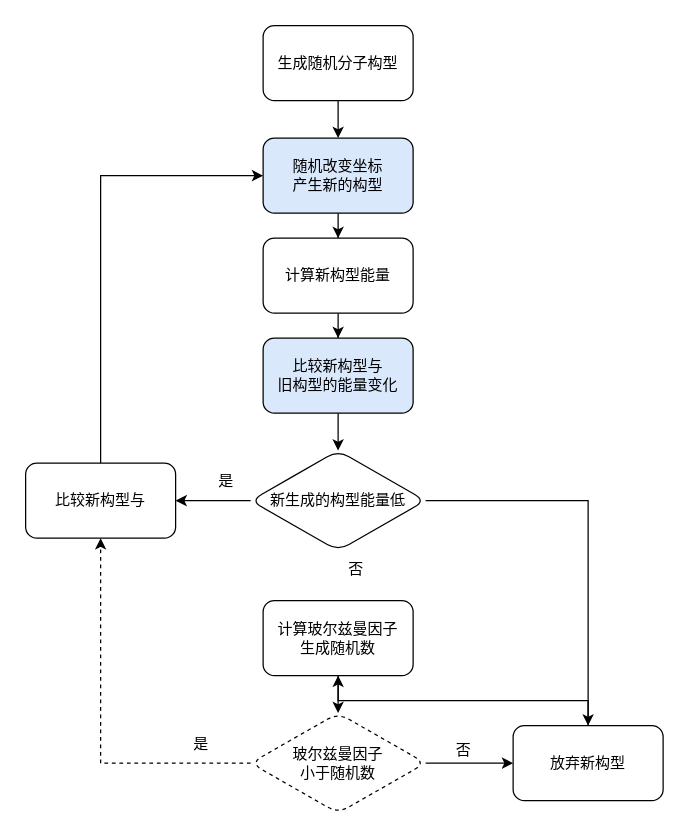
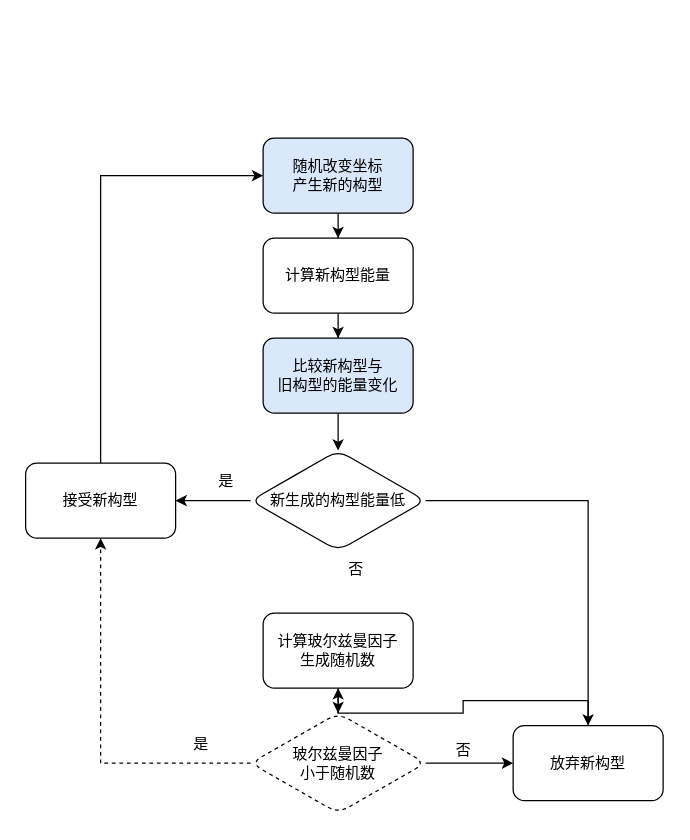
  <mxCell id="0" />
  <mxCell id="1" parent="0" />
- <mxCell id="2" value="" style="edgeStyle=orthogonalEdgeStyle;rounded=0;orthogonalLoop=1;jettySize=auto;html=1;" edge="1" parent="1" source="3" target="5"><mxGeometry relative="1" as="geometry" /></mxCell>
- <mxCell id="3" value="生成随机分子构型" style="rounded=1;whiteSpace=wrap;html=1;" vertex="1" parent="1"><mxGeometry x="210" y="20" width="120" height="60" as="geometry" /></mxCell>
  <mxCell id="4" value="" style="edgeStyle=orthogonalEdgeStyle;rounded=0;orthogonalLoop=1;jettySize=auto;html=1;" edge="1" parent="1" source="5" target="7"><mxGeometry relative="1" as="geometry" /></mxCell>
  <mxCell id="5" value="&lt;div&gt;随机改变坐标&lt;/div&gt;&lt;div&gt;产生新的构型&lt;br&gt;&lt;/div&gt;" style="whiteSpace=wrap;html=1;rounded=1;fillColor=#dae8fc;" vertex="1" parent="1"><mxGeometry x="210" y="110" width="120" height="60" as="geometry" /></mxCell>
  <mxCell id="6" value="" style="edgeStyle=orthogonalEdgeStyle;rounded=0;orthogonalLoop=1;jettySize=auto;html=1;" edge="1" parent="1" source="7" target="9"><mxGeometry relative="1" as="geometry" /></mxCell>
  <mxCell id="7" value="计算新构型能量" style="whiteSpace=wrap;html=1;rounded=1;" vertex="1" parent="1"><mxGeometry x="210" y="190" width="120" height="60" as="geometry" /></mxCell>
  <mxCell id="8" value="" style="edgeStyle=orthogonalEdgeStyle;rounded=0;orthogonalLoop=1;jettySize=auto;html=1;" edge="1" parent="1" source="9" target="12"><mxGeometry relative="1" as="geometry" /></mxCell>
  <mxCell id="9" value="&lt;div&gt;比较新构型与&lt;/div&gt;&lt;div&gt;旧构型的能量变化&lt;/div&gt;" style="whiteSpace=wrap;html=1;rounded=1;fillColor=#dae8fc;" vertex="1" parent="1"><mxGeometry x="210" y="270" width="120" height="60" as="geometry" /></mxCell>
  <mxCell id="10" value="" style="edgeStyle=orthogonalEdgeStyle;rounded=0;orthogonalLoop=1;jettySize=auto;html=1;" edge="1" parent="1" source="12" target="14"><mxGeometry relative="1" as="geometry" /></mxCell>
  <mxCell id="11" value="" style="edgeStyle=orthogonalEdgeStyle;rounded=0;orthogonalLoop=1;jettySize=auto;html=1;" edge="1" parent="1" source="12" target="24"><mxGeometry relative="1" as="geometry" /></mxCell>
  <mxCell id="12" value="新生成的构型能量低" style="rhombus;whiteSpace=wrap;html=1;rounded=1;" vertex="1" parent="1"><mxGeometry x="200" y="360" width="140" height="80" as="geometry" /></mxCell>
  <mxCell id="13" style="edgeStyle=orthogonalEdgeStyle;rounded=0;orthogonalLoop=1;jettySize=auto;html=1;exitX=0.5;exitY=0;exitDx=0;exitDy=0;entryX=0;entryY=0.5;entryDx=0;entryDy=0;" edge="1" parent="1" source="14" target="5"><mxGeometry relative="1" as="geometry"><mxPoint x="270" y="80" as="targetPoint" /><Array as="points"><mxPoint x="80" y="140" /></Array></mxGeometry></mxCell>
- <mxCell id="14" value="比较新构型与" style="whiteSpace=wrap;html=1;rounded=1;" vertex="1" parent="1"><mxGeometry x="20" y="370" width="120" height="60" as="geometry" /></mxCell>
+ <mxCell id="14" value="接受新构型" style="whiteSpace=wrap;html=1;rounded=1;" vertex="1" parent="1"><mxGeometry x="20" y="370" width="120" height="60" as="geometry" /></mxCell>
  <mxCell id="15" value="是" style="text;html=1;align=center;verticalAlign=middle;resizable=0;points=[];autosize=1;strokeColor=none;fillColor=none;" vertex="1" parent="1"><mxGeometry x="160" y="370" width="40" height="30" as="geometry" /></mxCell>
  <mxCell id="16" value="" style="edgeStyle=orthogonalEdgeStyle;rounded=0;orthogonalLoop=1;jettySize=auto;html=1;" edge="1" parent="1" source="17" target="21"><mxGeometry relative="1" as="geometry" /></mxCell>
- <mxCell id="17" value="&lt;div&gt;计算玻尔兹曼因子&lt;/div&gt;&lt;div&gt;生成随机数&lt;br&gt;&lt;/div&gt;" style="whiteSpace=wrap;html=1;rounded=1;" vertex="1" parent="1"><mxGeometry x="210" y="480" width="120" height="60" as="geometry" /></mxCell>
+ <mxCell id="17" value="&lt;div&gt;计算玻尔兹曼因子&lt;/div&gt;&lt;div&gt;生成随机数&lt;br&gt;&lt;/div&gt;" style="whiteSpace=wrap;html=1;rounded=1;" vertex="1" parent="1"><mxGeometry x="210" y="490" width="120" height="60" as="geometry" /></mxCell>
  <mxCell id="18" value="否" style="text;html=1;align=center;verticalAlign=middle;resizable=0;points=[];autosize=1;strokeColor=none;fillColor=none;" vertex="1" parent="1"><mxGeometry x="264" y="440" width="40" height="30" as="geometry" /></mxCell>
  <mxCell id="19" style="edgeStyle=orthogonalEdgeStyle;rounded=0;orthogonalLoop=1;jettySize=auto;html=1;exitX=0;exitY=0.5;exitDx=0;exitDy=0;entryX=0.5;entryY=1;entryDx=0;entryDy=0;dashed=1;" edge="1" parent="1" source="21" target="14"><mxGeometry relative="1" as="geometry" /></mxCell>
  <mxCell id="20" value="" style="edgeStyle=orthogonalEdgeStyle;rounded=0;orthogonalLoop=1;jettySize=auto;html=1;" edge="1" parent="1" source="21" target="24"><mxGeometry relative="1" as="geometry" /></mxCell>
  <mxCell id="21" value="&lt;div&gt;玻尔兹曼因子&lt;/div&gt;&lt;div&gt;小于随机数&lt;br&gt;&lt;/div&gt;" style="rhombus;whiteSpace=wrap;html=1;rounded=1;dashed=1;" vertex="1" parent="1"><mxGeometry x="200" y="570" width="140" height="80" as="geometry" /></mxCell>
  <mxCell id="22" value="是" style="text;html=1;align=center;verticalAlign=middle;resizable=0;points=[];autosize=1;strokeColor=none;fillColor=none;" vertex="1" parent="1"><mxGeometry x="140" y="580" width="40" height="30" as="geometry" /></mxCell>
  <mxCell id="23" style="edgeStyle=orthogonalEdgeStyle;rounded=0;orthogonalLoop=1;jettySize=auto;html=1;exitX=0.5;exitY=0;exitDx=0;exitDy=0;" edge="1" parent="1" source="24" target="17"><mxGeometry relative="1" as="geometry" /></mxCell>
  <mxCell id="24" value="放弃新构型" style="whiteSpace=wrap;html=1;rounded=1;" vertex="1" parent="1"><mxGeometry x="410" y="580" width="120" height="60" as="geometry" /></mxCell>
  <mxCell id="25" value="否" style="text;html=1;align=center;verticalAlign=middle;resizable=0;points=[];autosize=1;strokeColor=none;fillColor=none;" vertex="1" parent="1"><mxGeometry x="350" y="585" width="40" height="30" as="geometry" /></mxCell>
